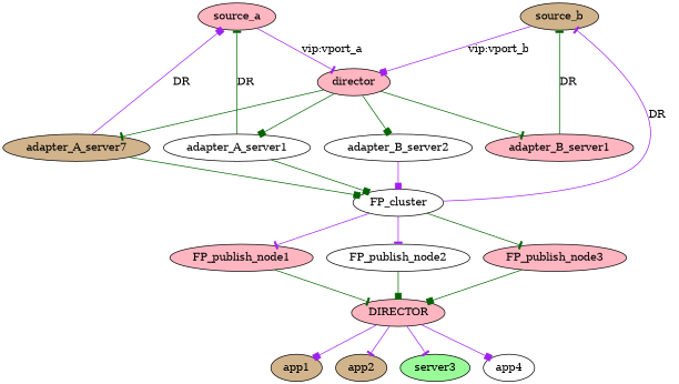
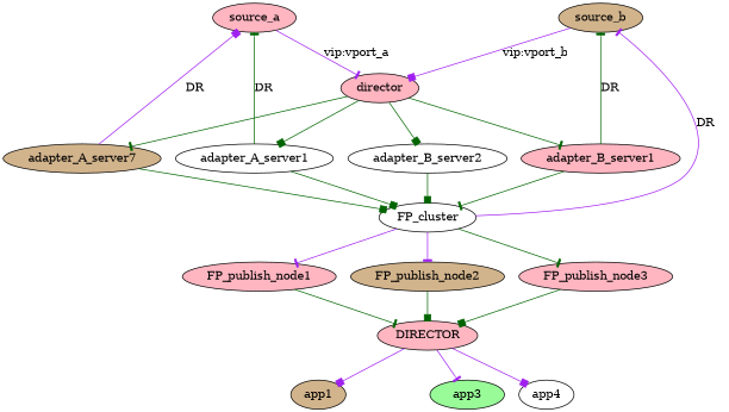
  digraph {
    node [fillcolor=lightpink style=filled]
    edge [arrowhead=tee color=darkgreen]
    source_a
    source_b [fillcolor=tan]
    adapter_A_server1 [fillcolor=white]
    n4 [fillcolor=tan label=adapter_A_server7]
    adapter_B_server1
    adapter_B_server2 [fillcolor=white]
    director
    FP_cluster [fillcolor=white]
    FP_publish_node1
-   FP_publish_node2 [fillcolor=white]
+   FP_publish_node2 [fillcolor=tan]
    FP_publish_node3
    DIRECTOR
    app1 [fillcolor=tan]
-   app2 [fillcolor=tan]
-   app3 [fillcolor=palegreen label=server3]
+   app3 [fillcolor=palegreen]
    app4 [fillcolor=white]
    subgraph sub_1 {
      rank=same
      source_a
      source_b
    }
    subgraph sub_2 {
      rank=same
      adapter_A_server1
      n4
      adapter_B_server1
      adapter_B_server2
    }
    source_a -> director [color=purple label="vip:vport_a"]
    source_b -> director [arrowhead=box color=purple label="vip:vport_b"]
    adapter_A_server1 -> source_a [label=DR]
    adapter_A_server1 -> FP_cluster [arrowhead=box]
    n4 -> source_a [arrowhead=box color=purple label=DR]
    n4 -> FP_cluster [arrowhead=box]
    adapter_B_server1 -> source_b [label=DR]
-   adapter_B_server2 -> FP_cluster [arrowhead=box color=purple]
+   adapter_B_server1 -> FP_cluster
+   adapter_B_server2 -> FP_cluster [arrowhead=box]
    director -> adapter_A_server1 [arrowhead=box]
    director -> n4
    director -> adapter_B_server1
    director -> adapter_B_server2 [arrowhead=box]
    FP_cluster -> source_b [color=purple label=DR]
    FP_cluster -> FP_publish_node1 [color=purple]
    FP_cluster -> FP_publish_node2 [color=purple]
    FP_cluster -> FP_publish_node3
    FP_publish_node1 -> DIRECTOR
    FP_publish_node2 -> DIRECTOR [arrowhead=box]
    FP_publish_node3 -> DIRECTOR [arrowhead=box]
    DIRECTOR -> app1 [arrowhead=box color=purple]
-   DIRECTOR -> app2 [color=purple]
    DIRECTOR -> app3 [color=purple]
    DIRECTOR -> app4 [arrowhead=box color=purple]
  }
